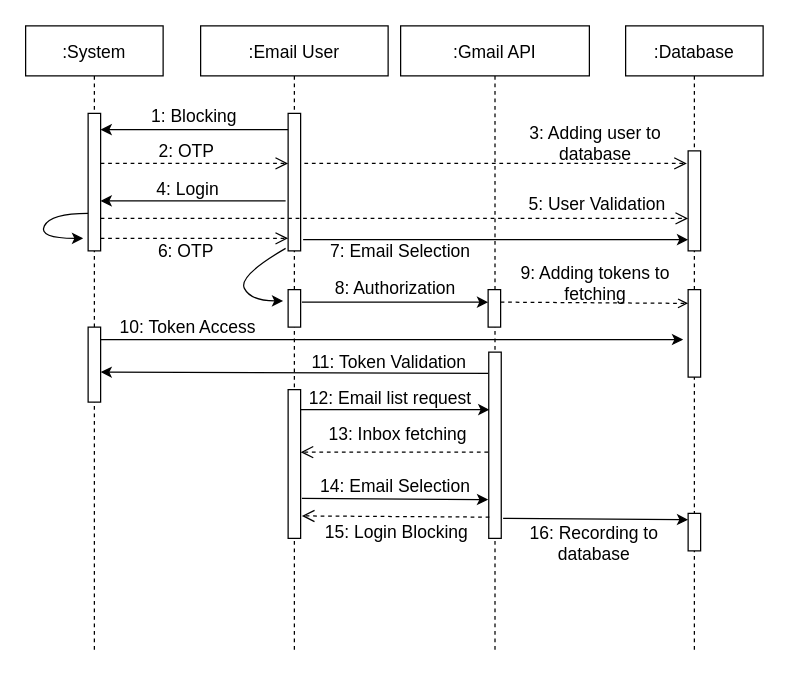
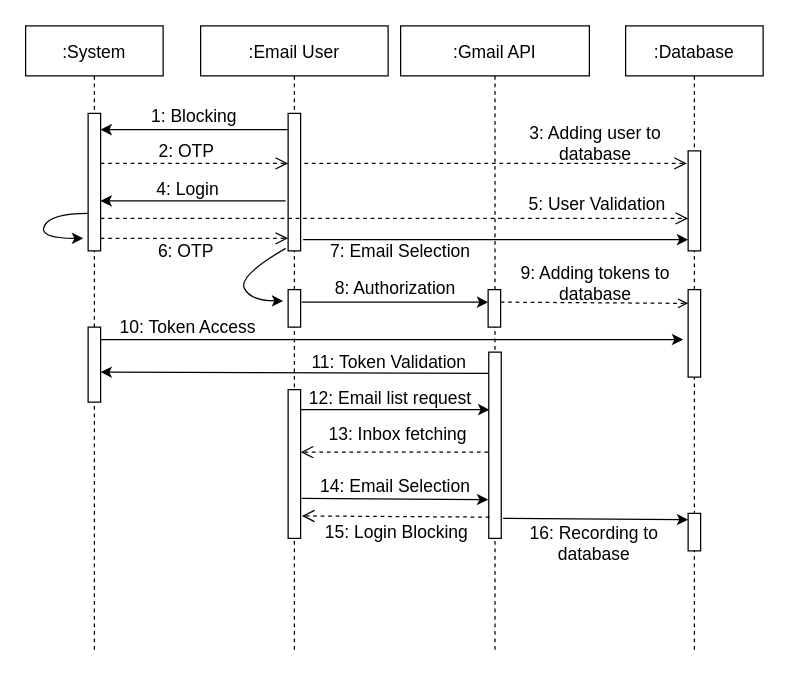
  <mxCell id="0" />
  <mxCell id="1" parent="0" />
  <mxCell id="2" value=":System" style="shape=umlLifeline;perimeter=lifelinePerimeter;container=1;collapsible=0;recursiveResize=0;rounded=0;shadow=0;strokeWidth=1;fontSize=14;" vertex="1" parent="1"><mxGeometry x="20" y="20" width="110" height="500" as="geometry" /></mxCell>
  <mxCell id="3" value="" style="points=[];perimeter=orthogonalPerimeter;rounded=0;shadow=0;strokeWidth=1;" vertex="1" parent="2"><mxGeometry x="50" y="70" width="10" height="110" as="geometry" /></mxCell>
  <mxCell id="4" value="" style="points=[];perimeter=orthogonalPerimeter;rounded=0;shadow=0;strokeWidth=1;" vertex="1" parent="2"><mxGeometry x="50" y="241" width="10" height="60" as="geometry" /></mxCell>
  <mxCell id="5" value="" style="curved=1;endArrow=classic;html=1;rounded=0;entryX=-0.4;entryY=0.909;entryDx=0;entryDy=0;entryPerimeter=0;exitX=0;exitY=0.727;exitDx=0;exitDy=0;exitPerimeter=0;" edge="1" parent="2" source="3" target="3"><mxGeometry width="50" height="50" relative="1" as="geometry"><mxPoint x="-10" y="220" as="sourcePoint" /><mxPoint x="40" y="170" as="targetPoint" /><Array as="points"><mxPoint x="20" y="150" /><mxPoint x="10" y="170" /></Array></mxGeometry></mxCell>
  <mxCell id="6" value=":Email User" style="shape=umlLifeline;perimeter=lifelinePerimeter;container=1;collapsible=0;recursiveResize=0;rounded=0;shadow=0;strokeWidth=1;fontSize=14;movable=1;resizable=1;rotatable=1;deletable=1;editable=1;connectable=1;locked=0;" vertex="1" parent="1"><mxGeometry x="160" y="20" width="150" height="500" as="geometry" /></mxCell>
  <mxCell id="7" value="" style="points=[];perimeter=orthogonalPerimeter;rounded=0;shadow=0;strokeWidth=1;" vertex="1" parent="6"><mxGeometry x="70" y="70" width="10" height="110" as="geometry" /></mxCell>
  <mxCell id="8" value="" style="points=[];perimeter=orthogonalPerimeter;rounded=0;shadow=0;strokeWidth=1;" vertex="1" parent="6"><mxGeometry x="70" y="211" width="10" height="30" as="geometry" /></mxCell>
  <mxCell id="9" value="" style="points=[];perimeter=orthogonalPerimeter;rounded=0;shadow=0;strokeWidth=1;" vertex="1" parent="6"><mxGeometry x="70" y="291" width="10" height="119" as="geometry" /></mxCell>
  <mxCell id="10" value="" style="curved=1;endArrow=classic;html=1;rounded=0;exitX=-0.2;exitY=0.982;exitDx=0;exitDy=0;exitPerimeter=0;entryX=-0.4;entryY=0.3;entryDx=0;entryDy=0;entryPerimeter=0;" edge="1" parent="6" source="7" target="8"><mxGeometry width="50" height="50" relative="1" as="geometry"><mxPoint x="320" y="324" as="sourcePoint" /><mxPoint x="370" y="274" as="targetPoint" /><Array as="points"><mxPoint x="30" y="200" /><mxPoint x="40" y="220" /></Array></mxGeometry></mxCell>
  <mxCell id="11" value="" style="verticalAlign=bottom;endArrow=open;dashed=1;endSize=8;shadow=0;strokeWidth=1;fontSize=14;" edge="1" parent="1"><mxGeometry x="-0.06" y="-117" relative="1" as="geometry"><mxPoint x="230" y="130" as="targetPoint" /><mxPoint x="80" y="130" as="sourcePoint" /><mxPoint as="offset" /></mxGeometry></mxCell>
  <mxCell id="12" value="1: Blocking" style="text;html=1;strokeColor=none;fillColor=none;align=center;verticalAlign=middle;whiteSpace=wrap;rounded=0;fontSize=14;" vertex="1" parent="1"><mxGeometry x="100" y="77" width="110" height="30" as="geometry" /></mxCell>
  <mxCell id="13" value=":Gmail API" style="shape=umlLifeline;perimeter=lifelinePerimeter;container=1;collapsible=0;recursiveResize=0;rounded=0;shadow=0;strokeWidth=1;fontSize=14;movable=1;resizable=1;rotatable=1;deletable=1;editable=1;connectable=1;" vertex="1" parent="1"><mxGeometry x="320" y="20" width="151" height="500" as="geometry" /></mxCell>
  <mxCell id="14" value="" style="points=[];perimeter=orthogonalPerimeter;rounded=0;shadow=0;strokeWidth=1;" vertex="1" parent="13"><mxGeometry x="70" y="211" width="10" height="30" as="geometry" /></mxCell>
  <mxCell id="15" value="" style="points=[];perimeter=orthogonalPerimeter;rounded=0;shadow=0;strokeWidth=1;" vertex="1" parent="13"><mxGeometry x="70.5" y="261" width="10" height="149" as="geometry" /></mxCell>
  <mxCell id="16" value="" style="endArrow=classic;html=1;rounded=0;fontSize=14;" edge="1" parent="1"><mxGeometry width="50" height="50" relative="1" as="geometry"><mxPoint x="230" y="103" as="sourcePoint" /><mxPoint x="80" y="103" as="targetPoint" /></mxGeometry></mxCell>
  <mxCell id="17" value="" style="verticalAlign=bottom;endArrow=open;dashed=1;endSize=8;shadow=0;strokeWidth=1;fontSize=14;" edge="1" parent="1"><mxGeometry x="0.32" y="-54" relative="1" as="geometry"><mxPoint x="550" y="174" as="targetPoint" /><mxPoint x="80" y="174" as="sourcePoint" /><mxPoint as="offset" /></mxGeometry></mxCell>
  <mxCell id="18" value=":Database" style="shape=umlLifeline;perimeter=lifelinePerimeter;container=1;collapsible=0;recursiveResize=0;rounded=0;shadow=0;strokeWidth=1;fontSize=14;movable=1;resizable=1;rotatable=1;deletable=1;editable=1;connectable=1;locked=0;" vertex="1" parent="1"><mxGeometry x="500" y="20" width="110" height="500" as="geometry" /></mxCell>
  <mxCell id="19" value="" style="points=[];perimeter=orthogonalPerimeter;rounded=0;shadow=0;strokeWidth=1;" vertex="1" parent="18"><mxGeometry x="50" y="100" width="10" height="80" as="geometry" /></mxCell>
  <mxCell id="20" value="" style="points=[];perimeter=orthogonalPerimeter;rounded=0;shadow=0;strokeWidth=1;" vertex="1" parent="18"><mxGeometry x="50" y="211" width="10" height="70" as="geometry" /></mxCell>
  <mxCell id="21" value="" style="points=[];perimeter=orthogonalPerimeter;rounded=0;shadow=0;strokeWidth=1;" vertex="1" parent="18"><mxGeometry x="50" y="390" width="10" height="30" as="geometry" /></mxCell>
  <mxCell id="22" value="" style="endArrow=classic;html=1;rounded=0;fontSize=14;exitX=1.15;exitY=0.893;exitDx=0;exitDy=0;exitPerimeter=0;entryX=0;entryY=0.167;entryDx=0;entryDy=0;entryPerimeter=0;" edge="1" parent="1" source="15" target="21"><mxGeometry width="50" height="50" relative="1" as="geometry"><mxPoint x="624.5" y="390" as="sourcePoint" /><mxPoint x="540" y="414" as="targetPoint" /></mxGeometry></mxCell>
  <mxCell id="23" value="12: Email list request" style="text;html=1;strokeColor=none;fillColor=none;align=center;verticalAlign=middle;whiteSpace=wrap;rounded=0;labelBackgroundColor=none;labelBorderColor=none;fontSize=14;fontColor=default;" vertex="1" parent="1"><mxGeometry x="237" y="303" width="150" height="30" as="geometry" /></mxCell>
  <mxCell id="24" value="2: OTP" style="text;html=1;strokeColor=none;fillColor=none;align=center;verticalAlign=middle;whiteSpace=wrap;rounded=0;fontSize=14;" vertex="1" parent="1"><mxGeometry x="94" y="105" width="110" height="30" as="geometry" /></mxCell>
  <mxCell id="25" value="" style="endArrow=classic;html=1;rounded=0;fontSize=14;exitX=-0.2;exitY=0.636;exitDx=0;exitDy=0;exitPerimeter=0;" edge="1" parent="1" source="7"><mxGeometry width="50" height="50" relative="1" as="geometry"><mxPoint x="810" y="200" as="sourcePoint" /><mxPoint x="80" y="160" as="targetPoint" /></mxGeometry></mxCell>
  <mxCell id="26" value="6: OTP" style="text;html=1;strokeColor=none;fillColor=none;align=center;verticalAlign=middle;whiteSpace=wrap;rounded=0;fontSize=14;" vertex="1" parent="1"><mxGeometry x="106" y="190" width="85" height="20" as="geometry" /></mxCell>
  <mxCell id="27" value="" style="endArrow=classic;html=1;rounded=0;fontSize=14;exitX=1.1;exitY=0.333;exitDx=0;exitDy=0;exitPerimeter=0;" edge="1" parent="1" source="8"><mxGeometry width="50" height="50" relative="1" as="geometry"><mxPoint x="130" y="335.5" as="sourcePoint" /><mxPoint x="390" y="241" as="targetPoint" /></mxGeometry></mxCell>
  <mxCell id="28" value="8: Authorization" style="text;html=1;strokeColor=none;fillColor=none;align=center;verticalAlign=middle;whiteSpace=wrap;rounded=0;fontSize=14;" vertex="1" parent="1"><mxGeometry x="261" y="215" width="110" height="30" as="geometry" /></mxCell>
  <mxCell id="29" value="&lt;div&gt;3: Adding user to&lt;/div&gt;&lt;div&gt;database&lt;br&gt;&lt;/div&gt;" style="text;html=1;strokeColor=none;fillColor=none;align=center;verticalAlign=middle;whiteSpace=wrap;rounded=0;fontSize=14;" vertex="1" parent="1"><mxGeometry x="421" y="99" width="110" height="30" as="geometry" /></mxCell>
  <mxCell id="30" value="4: Login" style="text;html=1;strokeColor=none;fillColor=none;align=center;verticalAlign=middle;whiteSpace=wrap;rounded=0;fontSize=14;" vertex="1" parent="1"><mxGeometry x="95" y="136" width="110" height="30" as="geometry" /></mxCell>
  <mxCell id="31" value="5: User Validation" style="text;html=1;strokeColor=none;fillColor=none;align=center;verticalAlign=middle;whiteSpace=wrap;rounded=0;fontSize=14;" vertex="1" parent="1"><mxGeometry x="420" y="148" width="115" height="30" as="geometry" /></mxCell>
  <mxCell id="32" value="" style="endArrow=open;html=1;rounded=0;fontSize=14;dashed=1" edge="1" parent="1"><mxGeometry width="50" height="50" relative="1" as="geometry"><mxPoint x="400" y="241" as="sourcePoint" /><mxPoint x="550" y="242" as="targetPoint" /></mxGeometry></mxCell>
  <mxCell id="33" value="" style="verticalAlign=bottom;endArrow=open;dashed=1;endSize=8;shadow=0;strokeWidth=1;fontSize=14;exitX=1.3;exitY=0.364;exitDx=0;exitDy=0;exitPerimeter=0;entryX=-0.1;entryY=0.125;entryDx=0;entryDy=0;entryPerimeter=0;" edge="1" parent="1" source="7" target="19"><mxGeometry x="-0.06" y="-117" relative="1" as="geometry"><mxPoint x="390" y="120" as="targetPoint" /><mxPoint x="240" y="120" as="sourcePoint" /><mxPoint as="offset" /></mxGeometry></mxCell>
  <mxCell id="34" value="" style="verticalAlign=bottom;endArrow=open;dashed=1;endSize=8;shadow=0;strokeWidth=1;exitX=1;exitY=0.909;exitDx=0;exitDy=0;exitPerimeter=0;entryX=0;entryY=0.909;entryDx=0;entryDy=0;entryPerimeter=0;" edge="1" parent="1" source="3" target="7"><mxGeometry x="-1" y="-70" relative="1" as="geometry"><mxPoint x="780" y="310" as="targetPoint" /><mxPoint x="630" y="310" as="sourcePoint" /><mxPoint x="39" y="63" as="offset" /></mxGeometry></mxCell>
- <mxCell id="35" value="&lt;div&gt;9: Adding tokens to&lt;/div&gt;&lt;div&gt;fetching&lt;br&gt;&lt;/div&gt;" style="text;html=1;strokeColor=none;fillColor=none;align=center;verticalAlign=middle;whiteSpace=wrap;rounded=0;fontSize=14;" vertex="1" parent="1"><mxGeometry x="406" y="211" width="140" height="30" as="geometry" /></mxCell>
+ <mxCell id="35" value="&lt;div&gt;9: Adding tokens to&lt;/div&gt;&lt;div&gt;database&lt;br&gt;&lt;/div&gt;" style="text;html=1;strokeColor=none;fillColor=none;align=center;verticalAlign=middle;whiteSpace=wrap;rounded=0;fontSize=14;" vertex="1" parent="1"><mxGeometry x="406" y="211" width="140" height="30" as="geometry" /></mxCell>
  <mxCell id="36" value="10: Token Access" style="text;html=1;strokeColor=none;fillColor=none;align=center;verticalAlign=middle;whiteSpace=wrap;rounded=0;fontSize=14;" vertex="1" parent="1"><mxGeometry x="90" y="246" width="120" height="30" as="geometry" /></mxCell>
  <mxCell id="37" value="" style="endArrow=classic;html=1;rounded=0;fontSize=14;entryX=-0.4;entryY=0.571;entryDx=0;entryDy=0;entryPerimeter=0;" edge="1" parent="1" source="4" target="20"><mxGeometry width="50" height="50" relative="1" as="geometry"><mxPoint x="840" y="491" as="sourcePoint" /><mxPoint x="510" y="301" as="targetPoint" /></mxGeometry></mxCell>
  <mxCell id="38" value="" style="endArrow=classic;html=1;rounded=0;fontSize=14;" edge="1" parent="1"><mxGeometry width="50" height="50" relative="1" as="geometry"><mxPoint x="390" y="298" as="sourcePoint" /><mxPoint x="80" y="297" as="targetPoint" /></mxGeometry></mxCell>
  <mxCell id="39" value="11: Token Validation" style="text;html=1;strokeColor=none;fillColor=none;align=center;verticalAlign=middle;whiteSpace=wrap;rounded=0;fontSize=14;" vertex="1" parent="1"><mxGeometry x="244" y="274" width="134" height="30" as="geometry" /></mxCell>
  <mxCell id="40" value="" style="endArrow=classic;html=1;rounded=0;fontSize=14;fontColor=default;" edge="1" parent="1"><mxGeometry width="50" height="50" relative="1" as="geometry"><mxPoint x="240" y="327" as="sourcePoint" /><mxPoint x="391" y="327" as="targetPoint" /></mxGeometry></mxCell>
  <mxCell id="41" value="" style="verticalAlign=bottom;endArrow=open;dashed=1;endSize=8;shadow=0;strokeWidth=1;" edge="1" parent="1"><mxGeometry x="-1" y="-70" relative="1" as="geometry"><mxPoint x="240" y="361" as="targetPoint" /><mxPoint x="390" y="361" as="sourcePoint" /><mxPoint x="39" y="63" as="offset" /></mxGeometry></mxCell>
  <mxCell id="42" value="13: Inbox fetching" style="text;html=1;strokeColor=none;fillColor=none;align=center;verticalAlign=middle;whiteSpace=wrap;rounded=0;labelBackgroundColor=none;labelBorderColor=none;fontSize=14;fontColor=default;" vertex="1" parent="1"><mxGeometry x="243" y="332" width="150" height="30" as="geometry" /></mxCell>
  <mxCell id="43" value="" style="endArrow=classic;html=1;rounded=0;fontSize=14;exitX=1.2;exitY=0.918;exitDx=0;exitDy=0;exitPerimeter=0;" edge="1" parent="1" source="7"><mxGeometry width="50" height="50" relative="1" as="geometry"><mxPoint x="860" y="235" as="sourcePoint" /><mxPoint x="550" y="191" as="targetPoint" /></mxGeometry></mxCell>
  <mxCell id="44" value="7: Email Selection" style="text;html=1;strokeColor=none;fillColor=none;align=center;verticalAlign=middle;whiteSpace=wrap;rounded=0;fontSize=14;" vertex="1" parent="1"><mxGeometry x="259" y="185" width="122" height="30" as="geometry" /></mxCell>
  <mxCell id="45" value="" style="endArrow=classic;html=1;rounded=0;fontSize=14;fontColor=default;exitX=1.1;exitY=0.731;exitDx=0;exitDy=0;exitPerimeter=0;" edge="1" parent="1" source="9"><mxGeometry width="50" height="50" relative="1" as="geometry"><mxPoint x="250" y="399" as="sourcePoint" /><mxPoint x="390" y="399" as="targetPoint" /></mxGeometry></mxCell>
  <mxCell id="46" value="14: Email Selection" style="text;html=1;strokeColor=none;fillColor=none;align=center;verticalAlign=middle;whiteSpace=wrap;rounded=0;labelBackgroundColor=none;labelBorderColor=none;fontSize=14;fontColor=default;" vertex="1" parent="1"><mxGeometry x="251" y="373" width="130" height="30" as="geometry" /></mxCell>
  <mxCell id="47" value="" style="verticalAlign=bottom;endArrow=open;dashed=1;endSize=8;shadow=0;strokeWidth=1;entryX=1.1;entryY=0.849;entryDx=0;entryDy=0;entryPerimeter=0;exitX=0.05;exitY=0.886;exitDx=0;exitDy=0;exitPerimeter=0;" edge="1" parent="1" source="15" target="9"><mxGeometry x="-1" y="-70" relative="1" as="geometry"><mxPoint x="420" y="390" as="targetPoint" /><mxPoint x="570" y="390" as="sourcePoint" /><mxPoint x="39" y="63" as="offset" /></mxGeometry></mxCell>
  <mxCell id="48" value="15: Login Blocking" style="text;html=1;strokeColor=none;fillColor=none;align=center;verticalAlign=middle;whiteSpace=wrap;rounded=0;labelBackgroundColor=none;labelBorderColor=none;fontSize=14;fontColor=default;" vertex="1" parent="1"><mxGeometry x="257" y="410" width="120" height="30" as="geometry" /></mxCell>
  <mxCell id="49" value="16: Recording to database" style="text;html=1;strokeColor=none;fillColor=none;align=center;verticalAlign=middle;whiteSpace=wrap;rounded=0;labelBackgroundColor=none;labelBorderColor=none;fontSize=14;fontColor=default;" vertex="1" parent="1"><mxGeometry x="415" y="419" width="120" height="30" as="geometry" /></mxCell>
